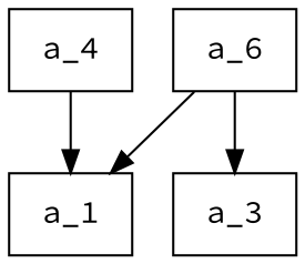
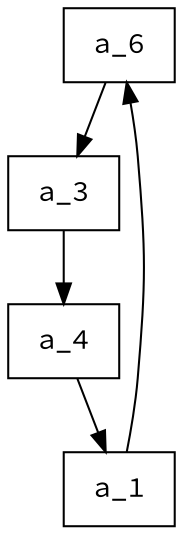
  digraph {
    fontname="Source Code Pro"
    node [fontname="Source Code Pro" shape=box]
    edge [fontname="Source Code Pro"]
    n1 [label=a_6]
    a_1
    a_3
    a_4
    n1 -> a_3
-   n1 -> a_1
+   a_1 -> n1
+   a_3 -> a_4
    a_4 -> a_1
  }
